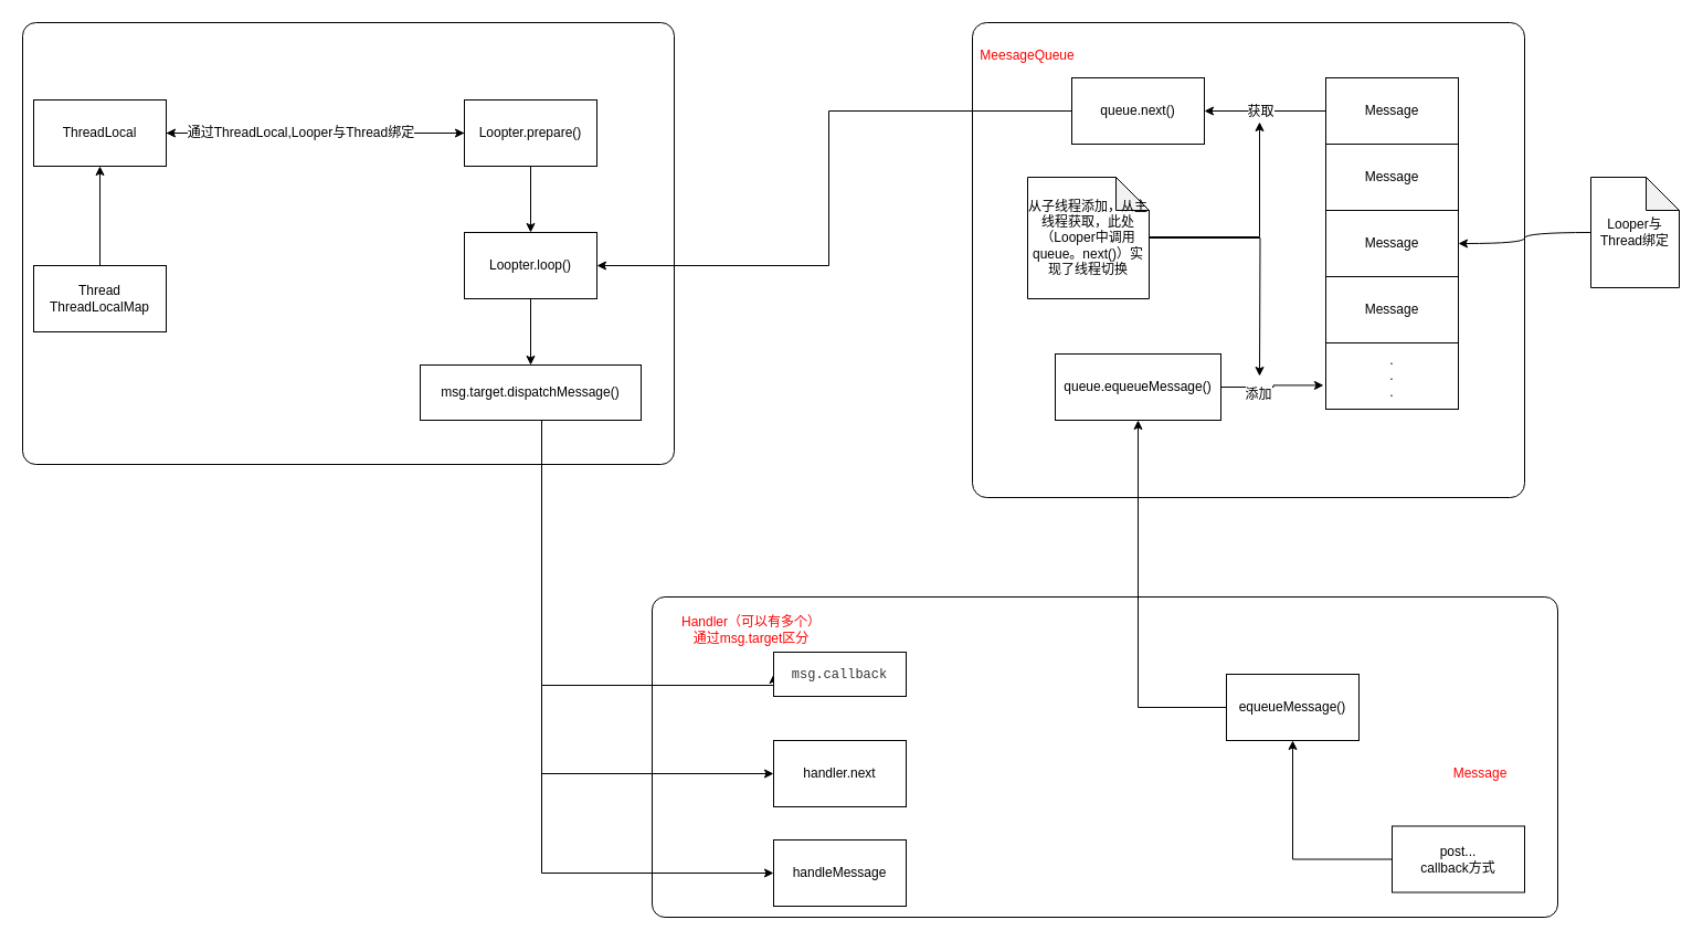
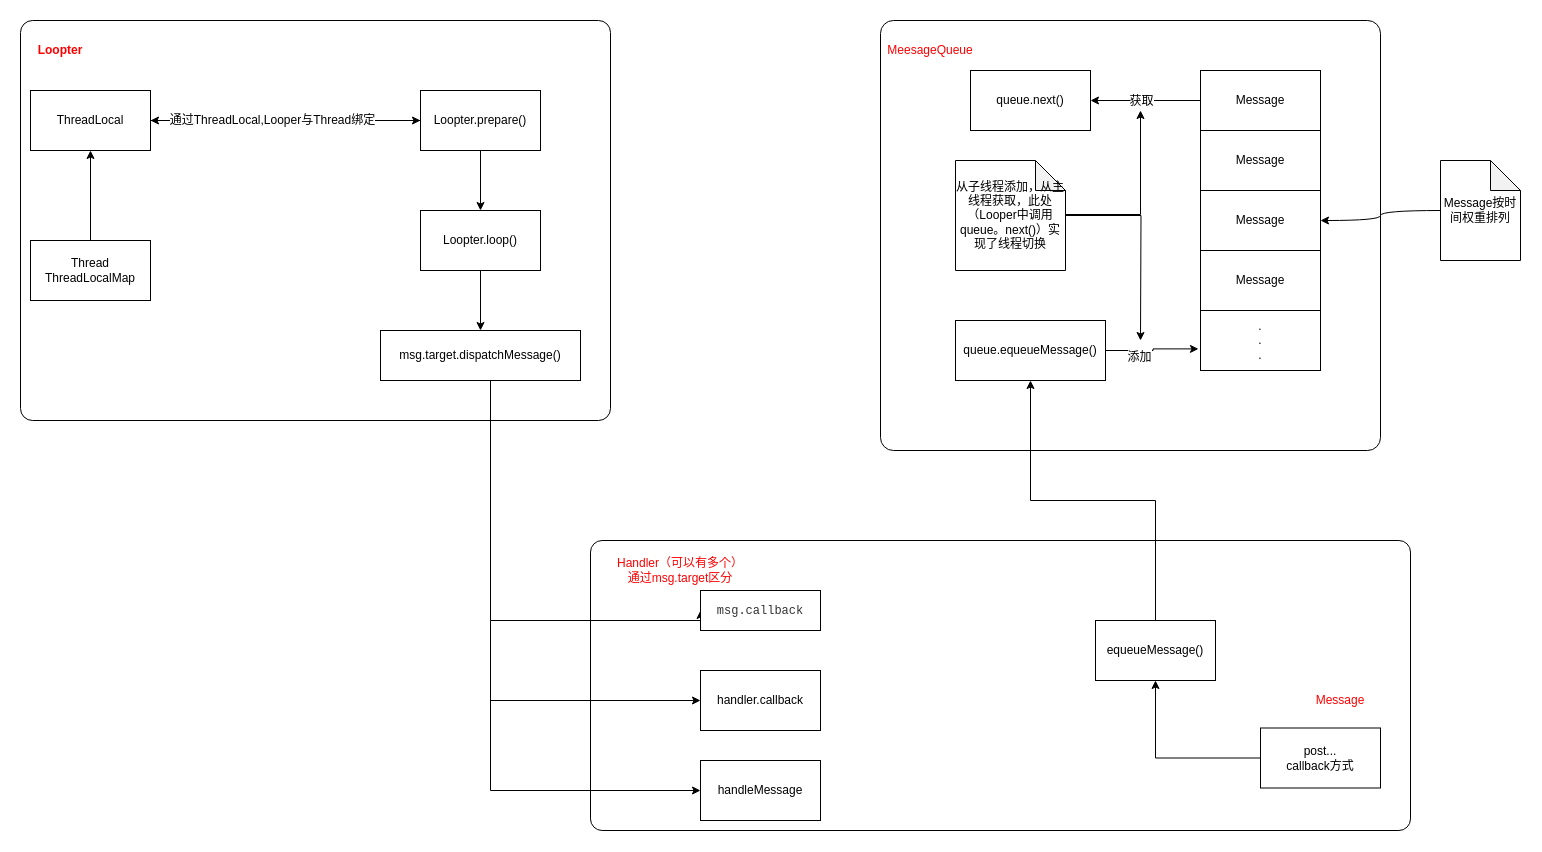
  <mxCell id="0" />
  <mxCell id="1" parent="0" />
  <mxCell id="2" value="Message" style="rounded=0;whiteSpace=wrap;html=1;" parent="1" vertex="1"><mxGeometry x="1170" y="70" width="120" height="60" as="geometry" /></mxCell>
  <mxCell id="3" value="" style="rounded=1;whiteSpace=wrap;html=1;arcSize=3;" parent="1" vertex="1"><mxGeometry x="880" y="20" width="500" height="430" as="geometry" /></mxCell>
  <mxCell id="4" style="edgeStyle=orthogonalEdgeStyle;rounded=0;orthogonalLoop=1;jettySize=auto;html=1;entryX=1;entryY=0.5;entryDx=0;entryDy=0;" parent="1" source="6" target="11" edge="1"><mxGeometry relative="1" as="geometry" /></mxCell>
  <mxCell id="5" value="获取" style="text;html=1;align=center;verticalAlign=middle;resizable=0;points=[];labelBackgroundColor=#ffffff;" parent="4" vertex="1" connectable="0"><mxGeometry x="0.083" relative="1" as="geometry"><mxPoint as="offset" /></mxGeometry></mxCell>
  <mxCell id="6" value="Message" style="rounded=0;whiteSpace=wrap;html=1;" parent="1" vertex="1"><mxGeometry x="1200" y="70" width="120" height="60" as="geometry" /></mxCell>
  <mxCell id="7" value="Message" style="rounded=0;whiteSpace=wrap;html=1;" parent="1" vertex="1"><mxGeometry x="1200" y="130" width="120" height="60" as="geometry" /></mxCell>
  <mxCell id="8" value="Message" style="rounded=0;whiteSpace=wrap;html=1;" parent="1" vertex="1"><mxGeometry x="1200" y="190" width="120" height="60" as="geometry" /></mxCell>
  <mxCell id="9" value="Message" style="rounded=0;whiteSpace=wrap;html=1;" parent="1" vertex="1"><mxGeometry x="1200" y="250" width="120" height="60" as="geometry" /></mxCell>
  <mxCell id="10" value=".&lt;br&gt;.&lt;br&gt;." style="rounded=0;whiteSpace=wrap;html=1;" parent="1" vertex="1"><mxGeometry x="1200" y="310" width="120" height="60" as="geometry" /></mxCell>
  <mxCell id="11" value="queue.next()" style="rounded=0;whiteSpace=wrap;html=1;" parent="1" vertex="1"><mxGeometry x="970" y="70" width="120" height="60" as="geometry" /></mxCell>
  <mxCell id="12" value="" style="rounded=1;whiteSpace=wrap;html=1;arcSize=3;" parent="1" vertex="1"><mxGeometry x="20" y="20" width="590" height="400" as="geometry" /></mxCell>
+ <mxCell id="13" value="&lt;b&gt;&lt;font color=&quot;#ff0000&quot;&gt;Loopter&lt;/font&gt;&lt;/b&gt;" style="text;html=1;strokeColor=none;fillColor=none;align=center;verticalAlign=middle;whiteSpace=wrap;rounded=0;" parent="1" vertex="1"><mxGeometry x="40" y="40" width="40" height="20" as="geometry" /></mxCell>
  <mxCell id="14" value="&lt;font color=&quot;#ff0000&quot;&gt;MeesageQueue&lt;/font&gt;" style="text;html=1;strokeColor=none;fillColor=none;align=center;verticalAlign=middle;whiteSpace=wrap;rounded=0;" parent="1" vertex="1"><mxGeometry x="910" y="30" width="40" height="40" as="geometry" /></mxCell>
  <mxCell id="15" style="edgeStyle=orthogonalEdgeStyle;rounded=0;orthogonalLoop=1;jettySize=auto;html=1;" parent="1" source="17" target="19" edge="1"><mxGeometry relative="1" as="geometry" /></mxCell>
  <mxCell id="16" value="" style="edgeStyle=orthogonalEdgeStyle;rounded=0;orthogonalLoop=1;jettySize=auto;html=1;" parent="1" source="17" target="23" edge="1"><mxGeometry relative="1" as="geometry" /></mxCell>
  <mxCell id="17" value="Loopter.prepare()" style="rounded=0;whiteSpace=wrap;html=1;" parent="1" vertex="1"><mxGeometry x="420" y="90" width="120" height="60" as="geometry" /></mxCell>
  <mxCell id="18" value="" style="edgeStyle=orthogonalEdgeStyle;rounded=0;orthogonalLoop=1;jettySize=auto;html=1;" parent="1" source="19" target="35" edge="1"><mxGeometry relative="1" as="geometry" /></mxCell>
  <mxCell id="19" value="Loopter.loop()" style="rounded=0;whiteSpace=wrap;html=1;" parent="1" vertex="1"><mxGeometry x="420" y="210" width="120" height="60" as="geometry" /></mxCell>
  <mxCell id="20" value="" style="rounded=1;whiteSpace=wrap;html=1;arcSize=4;" parent="1" vertex="1"><mxGeometry x="590" y="540" width="820" height="290" as="geometry" /></mxCell>
  <mxCell id="21" value="" style="edgeStyle=orthogonalEdgeStyle;rounded=0;orthogonalLoop=1;jettySize=auto;html=1;" parent="1" source="23" target="17" edge="1"><mxGeometry relative="1" as="geometry" /></mxCell>
  <mxCell id="22" value="通过ThreadLocal,Looper与Thread绑定" style="text;html=1;align=center;verticalAlign=middle;resizable=0;points=[];labelBackgroundColor=#ffffff;" parent="21" vertex="1" connectable="0"><mxGeometry x="-0.107" y="1" relative="1" as="geometry"><mxPoint as="offset" /></mxGeometry></mxCell>
  <mxCell id="23" value="ThreadLocal" style="rounded=0;whiteSpace=wrap;html=1;" parent="1" vertex="1"><mxGeometry x="30" y="90" width="120" height="60" as="geometry" /></mxCell>
  <mxCell id="24" value="" style="edgeStyle=orthogonalEdgeStyle;rounded=0;orthogonalLoop=1;jettySize=auto;html=1;" parent="1" source="25" target="23" edge="1"><mxGeometry relative="1" as="geometry" /></mxCell>
  <mxCell id="25" value="Thread&lt;br&gt;ThreadLocalMap" style="rounded=0;whiteSpace=wrap;html=1;" parent="1" vertex="1"><mxGeometry x="30" y="240" width="120" height="60" as="geometry" /></mxCell>
- <mxCell id="26" value="" style="edgeStyle=orthogonalEdgeStyle;rounded=0;orthogonalLoop=1;jettySize=auto;html=1;entryX=1;entryY=0.5;entryDx=0;entryDy=0;" parent="1" source="11" target="19" edge="1"><mxGeometry relative="1" as="geometry"><mxPoint x="850" y="100" as="targetPoint" /><Array as="points"><mxPoint x="750" y="100" /><mxPoint x="750" y="240" /></Array></mxGeometry></mxCell>
  <mxCell id="27" style="edgeStyle=orthogonalEdgeStyle;rounded=0;orthogonalLoop=1;jettySize=auto;html=1;" parent="1" source="28" target="30" edge="1"><mxGeometry relative="1" as="geometry" /></mxCell>
- <mxCell id="28" value="post...&lt;br&gt;callback方式" style="rounded=0;whiteSpace=wrap;html=1;" parent="1" vertex="1"><mxGeometry x="1260" y="747.5" width="120" height="60" as="geometry" /></mxCell>
+ <mxCell id="28" value="post...&lt;br&gt;callback方式" style="rounded=0;whiteSpace=wrap;html=1;" parent="1" vertex="1"><mxGeometry x="1260" y="727.5" width="120" height="60" as="geometry" /></mxCell>
  <mxCell id="29" style="edgeStyle=orthogonalEdgeStyle;rounded=0;orthogonalLoop=1;jettySize=auto;html=1;" parent="1" source="30" target="33" edge="1"><mxGeometry relative="1" as="geometry" /></mxCell>
- <mxCell id="30" value="equeueMessage()" style="rounded=0;whiteSpace=wrap;html=1;" parent="1" vertex="1"><mxGeometry x="1110" y="610" width="120" height="60" as="geometry" /></mxCell>
+ <mxCell id="30" value="equeueMessage()" style="rounded=0;whiteSpace=wrap;html=1;" parent="1" vertex="1"><mxGeometry x="1095" y="620" width="120" height="60" as="geometry" /></mxCell>
  <mxCell id="31" style="edgeStyle=orthogonalEdgeStyle;rounded=0;orthogonalLoop=1;jettySize=auto;html=1;entryX=-0.017;entryY=0.64;entryDx=0;entryDy=0;entryPerimeter=0;" parent="1" source="33" target="10" edge="1"><mxGeometry relative="1" as="geometry" /></mxCell>
  <mxCell id="32" value="添加" style="text;html=1;align=center;verticalAlign=middle;resizable=0;points=[];labelBackgroundColor=#ffffff;" parent="31" vertex="1" connectable="0"><mxGeometry x="0.025" y="7" relative="1" as="geometry"><mxPoint x="-7" y="7" as="offset" /></mxGeometry></mxCell>
  <mxCell id="33" value="queue.equeueMessage()" style="rounded=0;whiteSpace=wrap;html=1;" parent="1" vertex="1"><mxGeometry x="955" y="320" width="150" height="60" as="geometry" /></mxCell>
  <mxCell id="34" style="edgeStyle=orthogonalEdgeStyle;rounded=0;orthogonalLoop=1;jettySize=auto;html=1;entryX=0;entryY=0.5;entryDx=0;entryDy=0;" parent="1" source="35" target="36" edge="1"><mxGeometry relative="1" as="geometry"><Array as="points"><mxPoint x="490" y="620" /></Array><mxPoint x="690" y="620" as="targetPoint" /></mxGeometry></mxCell>
  <mxCell id="35" value="msg.target.dispatchMessage()" style="rounded=0;whiteSpace=wrap;html=1;" parent="1" vertex="1"><mxGeometry x="380" y="330" width="200" height="50" as="geometry" /></mxCell>
  <mxCell id="36" value="&lt;font color=&quot;#333333&quot; face=&quot;SFMono-Regular, Consolas, Liberation Mono, Menlo, Courier, monospace, sans-serif&quot;&gt;msg.callback&lt;/font&gt;" style="rounded=0;whiteSpace=wrap;html=1;" parent="1" vertex="1"><mxGeometry x="700" y="590" width="120" height="40" as="geometry" /></mxCell>
  <mxCell id="37" value="handleMessage" style="rounded=0;whiteSpace=wrap;html=1;" parent="1" vertex="1"><mxGeometry x="700" y="760" width="120" height="60" as="geometry" /></mxCell>
  <mxCell id="38" value="&lt;font color=&quot;#ff0000&quot;&gt;Handler（可以有多个）&lt;br&gt;通过msg.target区分&lt;br&gt;&lt;/font&gt;" style="text;html=1;strokeColor=none;fillColor=none;align=center;verticalAlign=middle;whiteSpace=wrap;rounded=0;" parent="1" vertex="1"><mxGeometry x="610" y="560" width="140" height="20" as="geometry" /></mxCell>
  <mxCell id="39" value="&lt;font color=&quot;#ff0000&quot;&gt;Message&lt;/font&gt;" style="text;html=1;strokeColor=none;fillColor=none;align=center;verticalAlign=middle;whiteSpace=wrap;rounded=0;" parent="1" vertex="1"><mxGeometry x="1320" y="690" width="40" height="20" as="geometry" /></mxCell>
  <mxCell id="40" style="edgeStyle=orthogonalEdgeStyle;rounded=0;orthogonalLoop=1;jettySize=auto;html=1;entryX=1;entryY=0.5;entryDx=0;entryDy=0;curved=1;" parent="1" source="41" target="8" edge="1"><mxGeometry relative="1" as="geometry" /></mxCell>
- <mxCell id="41" value="Looper与Thread绑定" style="shape=note;whiteSpace=wrap;html=1;backgroundOutline=1;darkOpacity=0.05;" parent="1" vertex="1"><mxGeometry x="1440" y="160" width="80" height="100" as="geometry" /></mxCell>
+ <mxCell id="41" value="Message按时间权重排列" style="shape=note;whiteSpace=wrap;html=1;backgroundOutline=1;darkOpacity=0.05;" parent="1" vertex="1"><mxGeometry x="1440" y="160" width="80" height="100" as="geometry" /></mxCell>
  <mxCell id="42" style="edgeStyle=orthogonalEdgeStyle;rounded=0;orthogonalLoop=1;jettySize=auto;html=1;" parent="1" source="44" edge="1"><mxGeometry relative="1" as="geometry"><mxPoint x="1140" y="110" as="targetPoint" /><Array as="points"><mxPoint x="1140" y="214" /></Array></mxGeometry></mxCell>
  <mxCell id="43" style="edgeStyle=orthogonalEdgeStyle;rounded=0;orthogonalLoop=1;jettySize=auto;html=1;" parent="1" source="44" edge="1"><mxGeometry relative="1" as="geometry"><mxPoint x="1140" y="340" as="targetPoint" /></mxGeometry></mxCell>
- <mxCell id="44" value="从子线程添加，从主线程获取，此处（Looper中调用queue。next()）实现了线程切换" style="shape=note;whiteSpace=wrap;html=1;backgroundOutline=1;darkOpacity=0.05;" parent="1" vertex="1"><mxGeometry x="930" y="160" width="110" height="110" as="geometry" /></mxCell>
- <mxCell id="45" value="handler.next" style="rounded=0;whiteSpace=wrap;html=1;" vertex="1" parent="1"><mxGeometry x="700" y="670" width="120" height="60" as="geometry" /></mxCell>
+ <mxCell id="44" value="从子线程添加，从主线程获取，此处（Looper中调用queue。next()）实现了线程切换" style="shape=note;whiteSpace=wrap;html=1;backgroundOutline=1;darkOpacity=0.05;" parent="1" vertex="1"><mxGeometry x="955" y="160" width="110" height="110" as="geometry" /></mxCell>
+ <mxCell id="45" value="handler.callback" style="rounded=0;whiteSpace=wrap;html=1;" vertex="1" parent="1"><mxGeometry x="700" y="670" width="120" height="60" as="geometry" /></mxCell>
  <mxCell id="46" value="" style="endArrow=classic;html=1;entryX=0;entryY=0.5;entryDx=0;entryDy=0;" edge="1" parent="1" target="45"><mxGeometry width="50" height="50" relative="1" as="geometry"><mxPoint x="490" y="700" as="sourcePoint" /><mxPoint x="180" y="850" as="targetPoint" /></mxGeometry></mxCell>
  <mxCell id="47" value="" style="endArrow=none;html=1;" edge="1" parent="1"><mxGeometry width="50" height="50" relative="1" as="geometry"><mxPoint x="490" y="790" as="sourcePoint" /><mxPoint x="490" y="620" as="targetPoint" /></mxGeometry></mxCell>
  <mxCell id="48" value="" style="endArrow=classic;html=1;entryX=0;entryY=0.5;entryDx=0;entryDy=0;" edge="1" parent="1" target="37"><mxGeometry width="50" height="50" relative="1" as="geometry"><mxPoint x="490" y="790" as="sourcePoint" /><mxPoint x="180" y="850" as="targetPoint" /></mxGeometry></mxCell>
